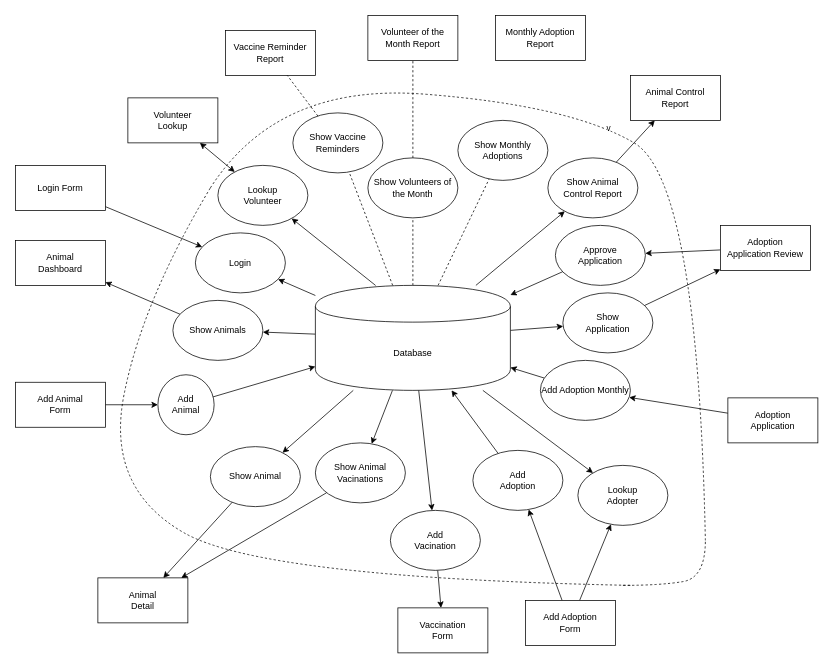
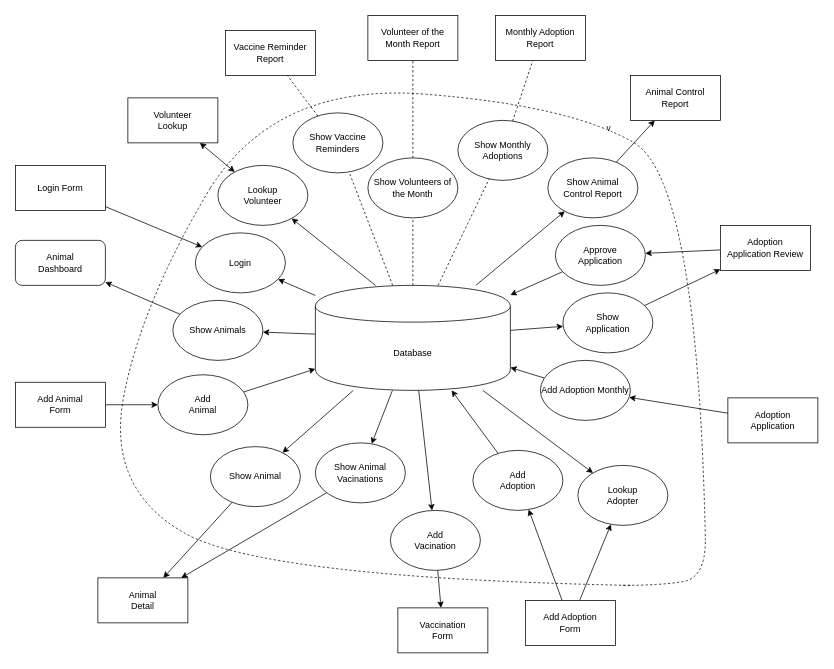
  <mxCell id="0" />
  <mxCell id="1" parent="0" />
  <mxCell id="2" style="rounded=0;orthogonalLoop=1;jettySize=auto;html=1;" edge="1" parent="1" source="3" target="28"><mxGeometry relative="1" as="geometry" /></mxCell>
  <mxCell id="3" value="Login Form" style="rounded=0;whiteSpace=wrap;html=1;" vertex="1" parent="1"><mxGeometry x="20" y="220" width="120" height="60" as="geometry" /></mxCell>
- <mxCell id="4" value="Animal&lt;br&gt;Dashboard" style="rounded=0;whiteSpace=wrap;html=1;" vertex="1" parent="1"><mxGeometry x="20" y="320" width="120" height="60" as="geometry" /></mxCell>
+ <mxCell id="4" value="Animal&lt;br&gt;Dashboard" style="whiteSpace=wrap;html=1;rounded=1;" vertex="1" parent="1"><mxGeometry x="20" y="320" width="120" height="60" as="geometry" /></mxCell>
  <mxCell id="5" style="edgeStyle=none;rounded=0;orthogonalLoop=1;jettySize=auto;html=1;" edge="1" parent="1" source="6" target="32"><mxGeometry relative="1" as="geometry" /></mxCell>
  <mxCell id="6" value="Add Animal&lt;br&gt;Form" style="rounded=0;whiteSpace=wrap;html=1;" vertex="1" parent="1"><mxGeometry x="20" y="509.18" width="120" height="60" as="geometry" /></mxCell>
  <mxCell id="7" value="Animal&lt;br&gt;Detail" style="rounded=0;whiteSpace=wrap;html=1;" vertex="1" parent="1"><mxGeometry x="130" y="770" width="120" height="60" as="geometry" /></mxCell>
  <mxCell id="8" value="Vaccination&lt;br&gt;Form" style="rounded=0;whiteSpace=wrap;html=1;" vertex="1" parent="1"><mxGeometry x="530" y="810" width="120" height="60" as="geometry" /></mxCell>
  <mxCell id="9" style="edgeStyle=none;rounded=0;orthogonalLoop=1;jettySize=auto;html=1;" edge="1" parent="1" source="10" target="52"><mxGeometry relative="1" as="geometry" /></mxCell>
  <mxCell id="10" value="Adoption&lt;br&gt;Application Review" style="rounded=0;whiteSpace=wrap;html=1;" vertex="1" parent="1"><mxGeometry x="960" y="300" width="120" height="60" as="geometry" /></mxCell>
  <mxCell id="11" value="Volunteer of the Month Report" style="rounded=0;whiteSpace=wrap;html=1;" vertex="1" parent="1"><mxGeometry x="490" y="20" width="120" height="60" as="geometry" /></mxCell>
  <mxCell id="12" value="Monthly Adoption Report" style="rounded=0;whiteSpace=wrap;html=1;" vertex="1" parent="1"><mxGeometry x="660" y="20" width="120" height="60" as="geometry" /></mxCell>
  <mxCell id="13" style="edgeStyle=none;rounded=0;orthogonalLoop=1;jettySize=auto;html=1;startArrow=classic;startFill=1;" edge="1" parent="1" source="14" target="54"><mxGeometry relative="1" as="geometry" /></mxCell>
  <mxCell id="14" value="Volunteer&lt;br&gt;Lookup" style="rounded=0;whiteSpace=wrap;html=1;" vertex="1" parent="1"><mxGeometry x="170" y="130" width="120" height="60" as="geometry" /></mxCell>
  <mxCell id="15" value="Vaccine Reminder Report" style="rounded=0;whiteSpace=wrap;html=1;" vertex="1" parent="1"><mxGeometry x="300" y="40" width="120" height="60" as="geometry" /></mxCell>
  <mxCell id="16" style="edgeStyle=none;rounded=0;orthogonalLoop=1;jettySize=auto;html=1;" edge="1" parent="1" source="26" target="30"><mxGeometry relative="1" as="geometry" /></mxCell>
  <mxCell id="17" style="edgeStyle=none;rounded=0;orthogonalLoop=1;jettySize=auto;html=1;" edge="1" parent="1" source="26" target="34"><mxGeometry relative="1" as="geometry" /></mxCell>
  <mxCell id="18" style="edgeStyle=none;rounded=0;orthogonalLoop=1;jettySize=auto;html=1;" edge="1" parent="1" source="26" target="36"><mxGeometry relative="1" as="geometry" /></mxCell>
  <mxCell id="19" style="edgeStyle=none;rounded=0;orthogonalLoop=1;jettySize=auto;html=1;" edge="1" parent="1" source="26" target="38"><mxGeometry relative="1" as="geometry" /></mxCell>
  <mxCell id="20" style="edgeStyle=none;rounded=0;orthogonalLoop=1;jettySize=auto;html=1;" edge="1" parent="1" source="26" target="44"><mxGeometry relative="1" as="geometry" /></mxCell>
  <mxCell id="21" style="edgeStyle=none;rounded=0;orthogonalLoop=1;jettySize=auto;html=1;" edge="1" parent="1" source="26" target="50"><mxGeometry relative="1" as="geometry" /></mxCell>
  <mxCell id="22" style="edgeStyle=none;rounded=0;orthogonalLoop=1;jettySize=auto;html=1;startArrow=none;startFill=0;endArrow=classic;endFill=1;" edge="1" parent="1" source="26" target="56"><mxGeometry relative="1" as="geometry" /></mxCell>
  <mxCell id="23" style="edgeStyle=none;rounded=0;orthogonalLoop=1;jettySize=auto;html=1;dashed=1;startArrow=none;startFill=0;endArrow=none;endFill=0;" edge="1" parent="1" source="26" target="62"><mxGeometry relative="1" as="geometry" /></mxCell>
  <mxCell id="24" style="edgeStyle=none;rounded=0;orthogonalLoop=1;jettySize=auto;html=1;dashed=1;startArrow=none;startFill=0;endArrow=none;endFill=0;" edge="1" parent="1" source="26" target="64"><mxGeometry relative="1" as="geometry" /></mxCell>
  <mxCell id="25" style="edgeStyle=none;rounded=0;orthogonalLoop=1;jettySize=auto;html=1;dashed=1;startArrow=none;startFill=0;endArrow=none;endFill=0;" edge="1" parent="1" source="26" target="66"><mxGeometry relative="1" as="geometry" /></mxCell>
  <mxCell id="26" value="Database" style="shape=cylinder;whiteSpace=wrap;html=1;boundedLbl=1;backgroundOutline=1;" vertex="1" parent="1"><mxGeometry x="420" y="380" width="260" height="140" as="geometry" /></mxCell>
  <mxCell id="27" style="rounded=0;orthogonalLoop=1;jettySize=auto;html=1;" edge="1" parent="1" source="26" target="28"><mxGeometry relative="1" as="geometry"><mxPoint x="510" y="280" as="sourcePoint" /></mxGeometry></mxCell>
  <mxCell id="28" value="Login" style="ellipse;whiteSpace=wrap;html=1;" vertex="1" parent="1"><mxGeometry x="260" y="310" width="120" height="80" as="geometry" /></mxCell>
  <mxCell id="29" style="edgeStyle=none;rounded=0;orthogonalLoop=1;jettySize=auto;html=1;" edge="1" parent="1" source="30" target="4"><mxGeometry relative="1" as="geometry" /></mxCell>
  <mxCell id="30" value="Show Animals" style="ellipse;whiteSpace=wrap;html=1;" vertex="1" parent="1"><mxGeometry x="230" y="400" width="120" height="80" as="geometry" /></mxCell>
  <mxCell id="31" style="edgeStyle=none;rounded=0;orthogonalLoop=1;jettySize=auto;html=1;" edge="1" parent="1" source="32" target="26"><mxGeometry relative="1" as="geometry" /></mxCell>
- <mxCell id="32" value="Add&lt;br&gt;Animal" style="ellipse;whiteSpace=wrap;html=1;" vertex="1" parent="1"><mxGeometry x="210" y="499.18" width="75" height="80" as="geometry" /></mxCell>
+ <mxCell id="32" value="Add&lt;br&gt;Animal" style="ellipse;whiteSpace=wrap;html=1;" vertex="1" parent="1"><mxGeometry x="210" y="499.18" width="120" height="80" as="geometry" /></mxCell>
  <mxCell id="33" style="edgeStyle=none;rounded=0;orthogonalLoop=1;jettySize=auto;html=1;" edge="1" parent="1" source="34" target="7"><mxGeometry relative="1" as="geometry" /></mxCell>
  <mxCell id="34" value="Show Animal" style="ellipse;whiteSpace=wrap;html=1;" vertex="1" parent="1"><mxGeometry x="280" y="595" width="120" height="80" as="geometry" /></mxCell>
  <mxCell id="35" style="edgeStyle=none;rounded=0;orthogonalLoop=1;jettySize=auto;html=1;" edge="1" parent="1" source="36" target="7"><mxGeometry relative="1" as="geometry" /></mxCell>
  <mxCell id="36" value="Show Animal&lt;br&gt;Vacinations" style="ellipse;whiteSpace=wrap;html=1;" vertex="1" parent="1"><mxGeometry x="420" y="590" width="120" height="80" as="geometry" /></mxCell>
  <mxCell id="37" style="edgeStyle=none;rounded=0;orthogonalLoop=1;jettySize=auto;html=1;" edge="1" parent="1" source="38" target="8"><mxGeometry relative="1" as="geometry" /></mxCell>
  <mxCell id="38" value="Add&lt;br&gt;Vacination" style="ellipse;whiteSpace=wrap;html=1;" vertex="1" parent="1"><mxGeometry x="520" y="680" width="120" height="80" as="geometry" /></mxCell>
  <mxCell id="39" style="edgeStyle=none;rounded=0;orthogonalLoop=1;jettySize=auto;html=1;" edge="1" parent="1" source="41" target="44"><mxGeometry relative="1" as="geometry" /></mxCell>
  <mxCell id="40" style="edgeStyle=none;rounded=0;orthogonalLoop=1;jettySize=auto;html=1;" edge="1" parent="1" source="41" target="43"><mxGeometry relative="1" as="geometry" /></mxCell>
  <mxCell id="41" value="Add Adoption&lt;br&gt;Form" style="rounded=0;whiteSpace=wrap;html=1;" vertex="1" parent="1"><mxGeometry x="700" y="800" width="120" height="60" as="geometry" /></mxCell>
  <mxCell id="42" style="edgeStyle=none;rounded=0;orthogonalLoop=1;jettySize=auto;html=1;" edge="1" parent="1" source="43" target="26"><mxGeometry relative="1" as="geometry" /></mxCell>
  <mxCell id="43" value="Add&lt;br&gt;Adoption" style="ellipse;whiteSpace=wrap;html=1;" vertex="1" parent="1"><mxGeometry x="630" y="600" width="120" height="80" as="geometry" /></mxCell>
  <mxCell id="44" value="Lookup&lt;br&gt;Adopter" style="ellipse;whiteSpace=wrap;html=1;" vertex="1" parent="1"><mxGeometry x="770" y="620" width="120" height="80" as="geometry" /></mxCell>
  <mxCell id="45" style="edgeStyle=none;rounded=0;orthogonalLoop=1;jettySize=auto;html=1;" edge="1" parent="1" source="46" target="48"><mxGeometry relative="1" as="geometry" /></mxCell>
  <mxCell id="46" value="Adoption&lt;br&gt;Application" style="rounded=0;whiteSpace=wrap;html=1;" vertex="1" parent="1"><mxGeometry x="970" y="530" width="120" height="60" as="geometry" /></mxCell>
  <mxCell id="47" style="edgeStyle=none;rounded=0;orthogonalLoop=1;jettySize=auto;html=1;" edge="1" parent="1" source="48" target="26"><mxGeometry relative="1" as="geometry" /></mxCell>
  <mxCell id="48" value="Add Adoption Monthly" style="ellipse;whiteSpace=wrap;html=1;" vertex="1" parent="1"><mxGeometry x="720" y="480" width="120" height="80" as="geometry" /></mxCell>
  <mxCell id="49" style="edgeStyle=none;rounded=0;orthogonalLoop=1;jettySize=auto;html=1;" edge="1" parent="1" source="50" target="10"><mxGeometry relative="1" as="geometry" /></mxCell>
  <mxCell id="50" value="Show&lt;br&gt;Application" style="ellipse;whiteSpace=wrap;html=1;" vertex="1" parent="1"><mxGeometry x="750" y="390" width="120" height="80" as="geometry" /></mxCell>
  <mxCell id="51" style="edgeStyle=none;rounded=0;orthogonalLoop=1;jettySize=auto;html=1;" edge="1" parent="1" source="52" target="26"><mxGeometry relative="1" as="geometry" /></mxCell>
  <mxCell id="52" value="Approve&lt;br&gt;Application" style="ellipse;whiteSpace=wrap;html=1;" vertex="1" parent="1"><mxGeometry x="740" y="300" width="120" height="80" as="geometry" /></mxCell>
  <mxCell id="53" style="edgeStyle=none;rounded=0;orthogonalLoop=1;jettySize=auto;html=1;entryX=0.309;entryY=0.001;entryDx=0;entryDy=0;entryPerimeter=0;startArrow=classic;startFill=1;endArrow=none;endFill=0;" edge="1" parent="1" source="54" target="26"><mxGeometry relative="1" as="geometry" /></mxCell>
  <mxCell id="54" value="Lookup&lt;br&gt;Volunteer" style="ellipse;whiteSpace=wrap;html=1;" vertex="1" parent="1"><mxGeometry x="290" y="220" width="120" height="80" as="geometry" /></mxCell>
  <mxCell id="55" style="edgeStyle=none;rounded=0;orthogonalLoop=1;jettySize=auto;html=1;startArrow=none;startFill=0;endArrow=classic;endFill=1;" edge="1" parent="1" source="56" target="59"><mxGeometry relative="1" as="geometry" /></mxCell>
  <mxCell id="56" value="Show Animal&lt;br&gt;Control Report" style="ellipse;whiteSpace=wrap;html=1;" vertex="1" parent="1"><mxGeometry x="730" y="210" width="120" height="80" as="geometry" /></mxCell>
  <mxCell id="57" value="" style="curved=1;endArrow=none;html=1;endFill=0;dashed=1;" edge="1" parent="1"><mxGeometry width="50" height="50" relative="1" as="geometry"><mxPoint x="840" y="780" as="sourcePoint" /><mxPoint x="280" y="250" as="targetPoint" /><Array as="points"><mxPoint x="350" y="770" /><mxPoint x="140" y="650" /><mxPoint x="190" y="400" /></Array></mxGeometry></mxCell>
  <mxCell id="58" value="v" style="curved=1;endArrow=none;html=1;endFill=0;dashed=1;" edge="1" parent="1"><mxGeometry width="50" height="50" relative="1" as="geometry"><mxPoint x="280" y="250" as="sourcePoint" /><mxPoint x="940" y="720" as="targetPoint" /><Array as="points"><mxPoint x="370" y="110" /><mxPoint x="760" y="140" /><mxPoint x="930" y="240" /></Array></mxGeometry></mxCell>
  <mxCell id="59" value="Animal Control Report" style="rounded=0;whiteSpace=wrap;html=1;" vertex="1" parent="1"><mxGeometry x="840" y="100" width="120" height="60" as="geometry" /></mxCell>
  <mxCell id="60" value="" style="curved=1;endArrow=none;html=1;dashed=1;endFill=0;" edge="1" parent="1"><mxGeometry width="50" height="50" relative="1" as="geometry"><mxPoint x="830" y="780" as="sourcePoint" /><mxPoint x="940" y="720" as="targetPoint" /><Array as="points"><mxPoint x="880" y="780" /><mxPoint x="940" y="770" /></Array></mxGeometry></mxCell>
  <mxCell id="61" style="edgeStyle=none;rounded=0;orthogonalLoop=1;jettySize=auto;html=1;dashed=1;startArrow=none;startFill=0;endArrow=none;endFill=0;" edge="1" parent="1" source="62" target="15"><mxGeometry relative="1" as="geometry" /></mxCell>
  <mxCell id="62" value="Show Vaccine Reminders" style="ellipse;whiteSpace=wrap;html=1;" vertex="1" parent="1"><mxGeometry x="390" y="150" width="120" height="80" as="geometry" /></mxCell>
  <mxCell id="63" style="edgeStyle=none;rounded=0;orthogonalLoop=1;jettySize=auto;html=1;dashed=1;startArrow=none;startFill=0;endArrow=none;endFill=0;" edge="1" parent="1" source="64" target="11"><mxGeometry relative="1" as="geometry" /></mxCell>
  <mxCell id="64" value="Show Volunteers of the Month" style="ellipse;whiteSpace=wrap;html=1;" vertex="1" parent="1"><mxGeometry x="490" y="210" width="120" height="80" as="geometry" /></mxCell>
+ <mxCell id="65" style="edgeStyle=none;rounded=0;orthogonalLoop=1;jettySize=auto;html=1;dashed=1;startArrow=none;startFill=0;endArrow=none;endFill=0;" edge="1" parent="1" source="66" target="12"><mxGeometry relative="1" as="geometry" /></mxCell>
  <mxCell id="66" value="Show Monthly Adoptions" style="ellipse;whiteSpace=wrap;html=1;" vertex="1" parent="1"><mxGeometry x="610" y="160" width="120" height="80" as="geometry" /></mxCell>
